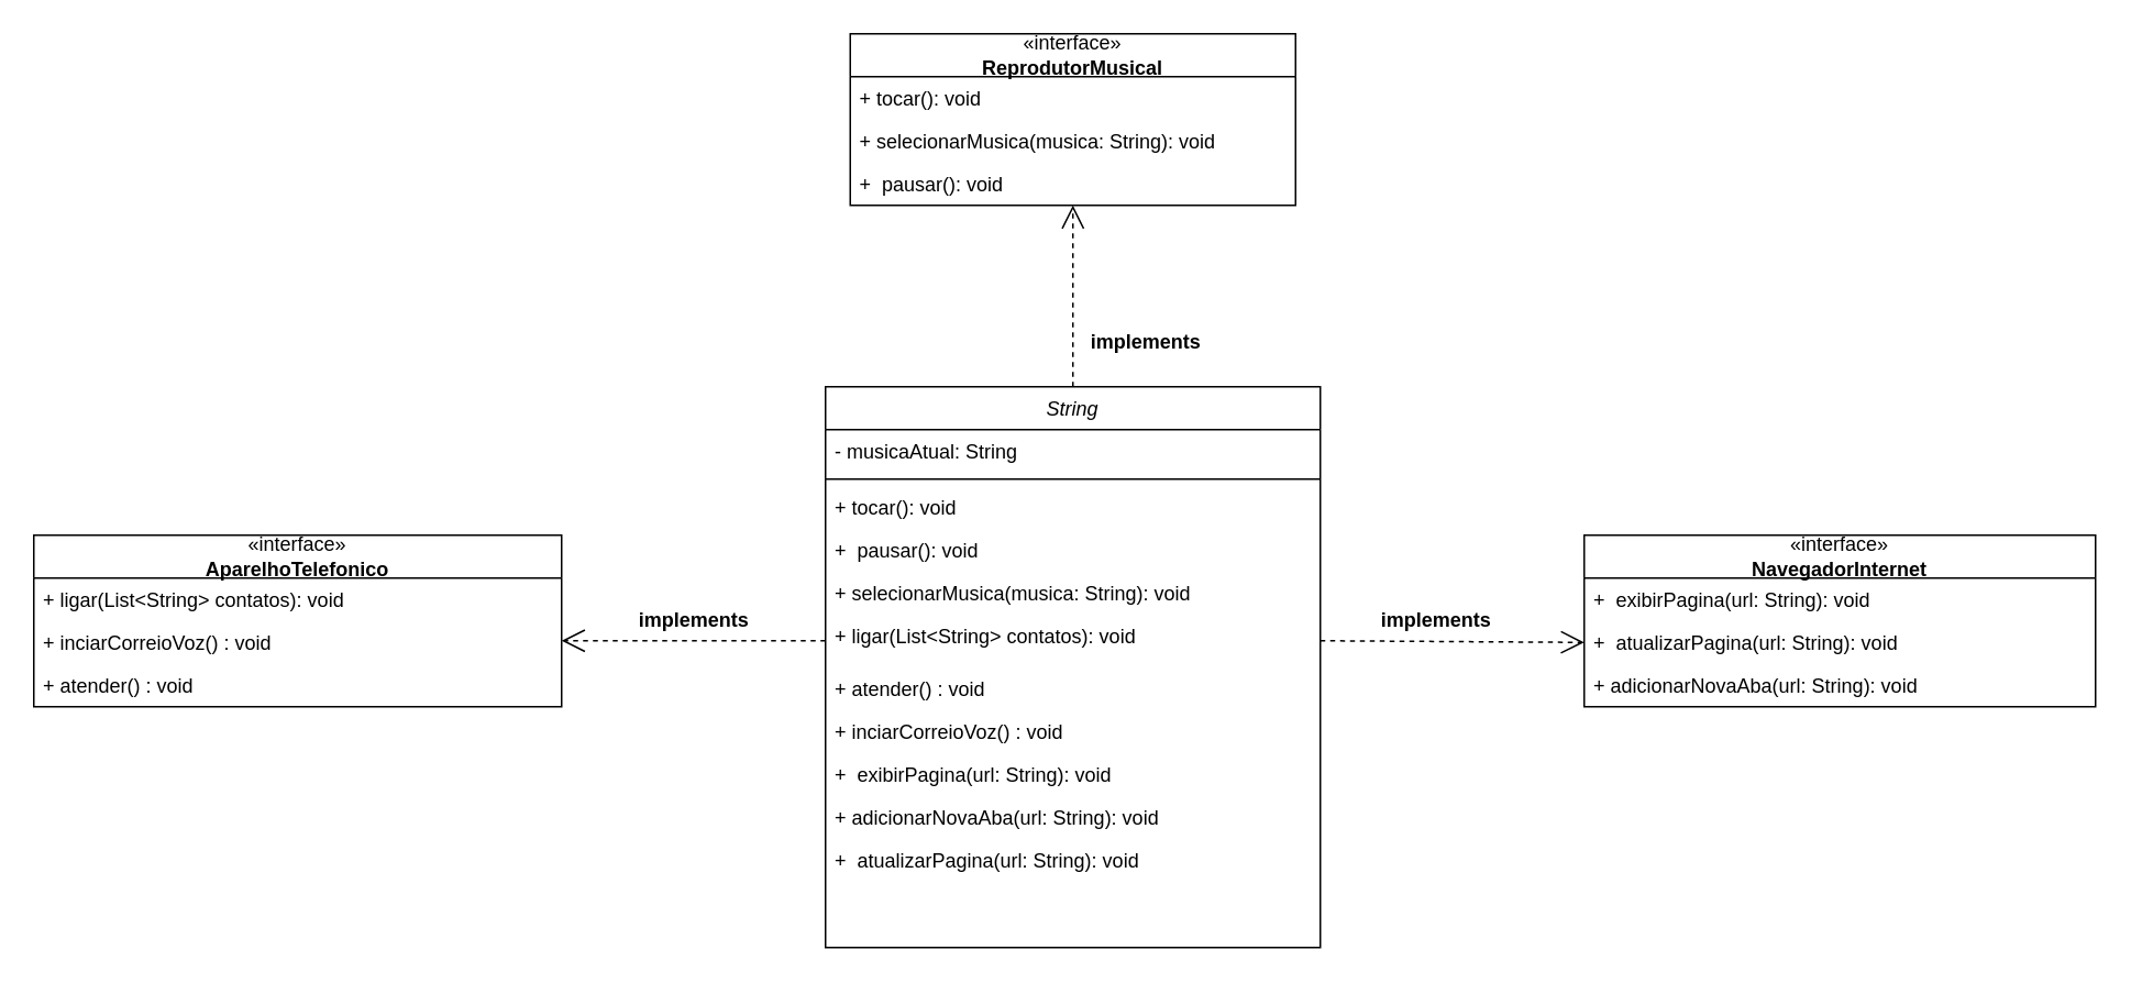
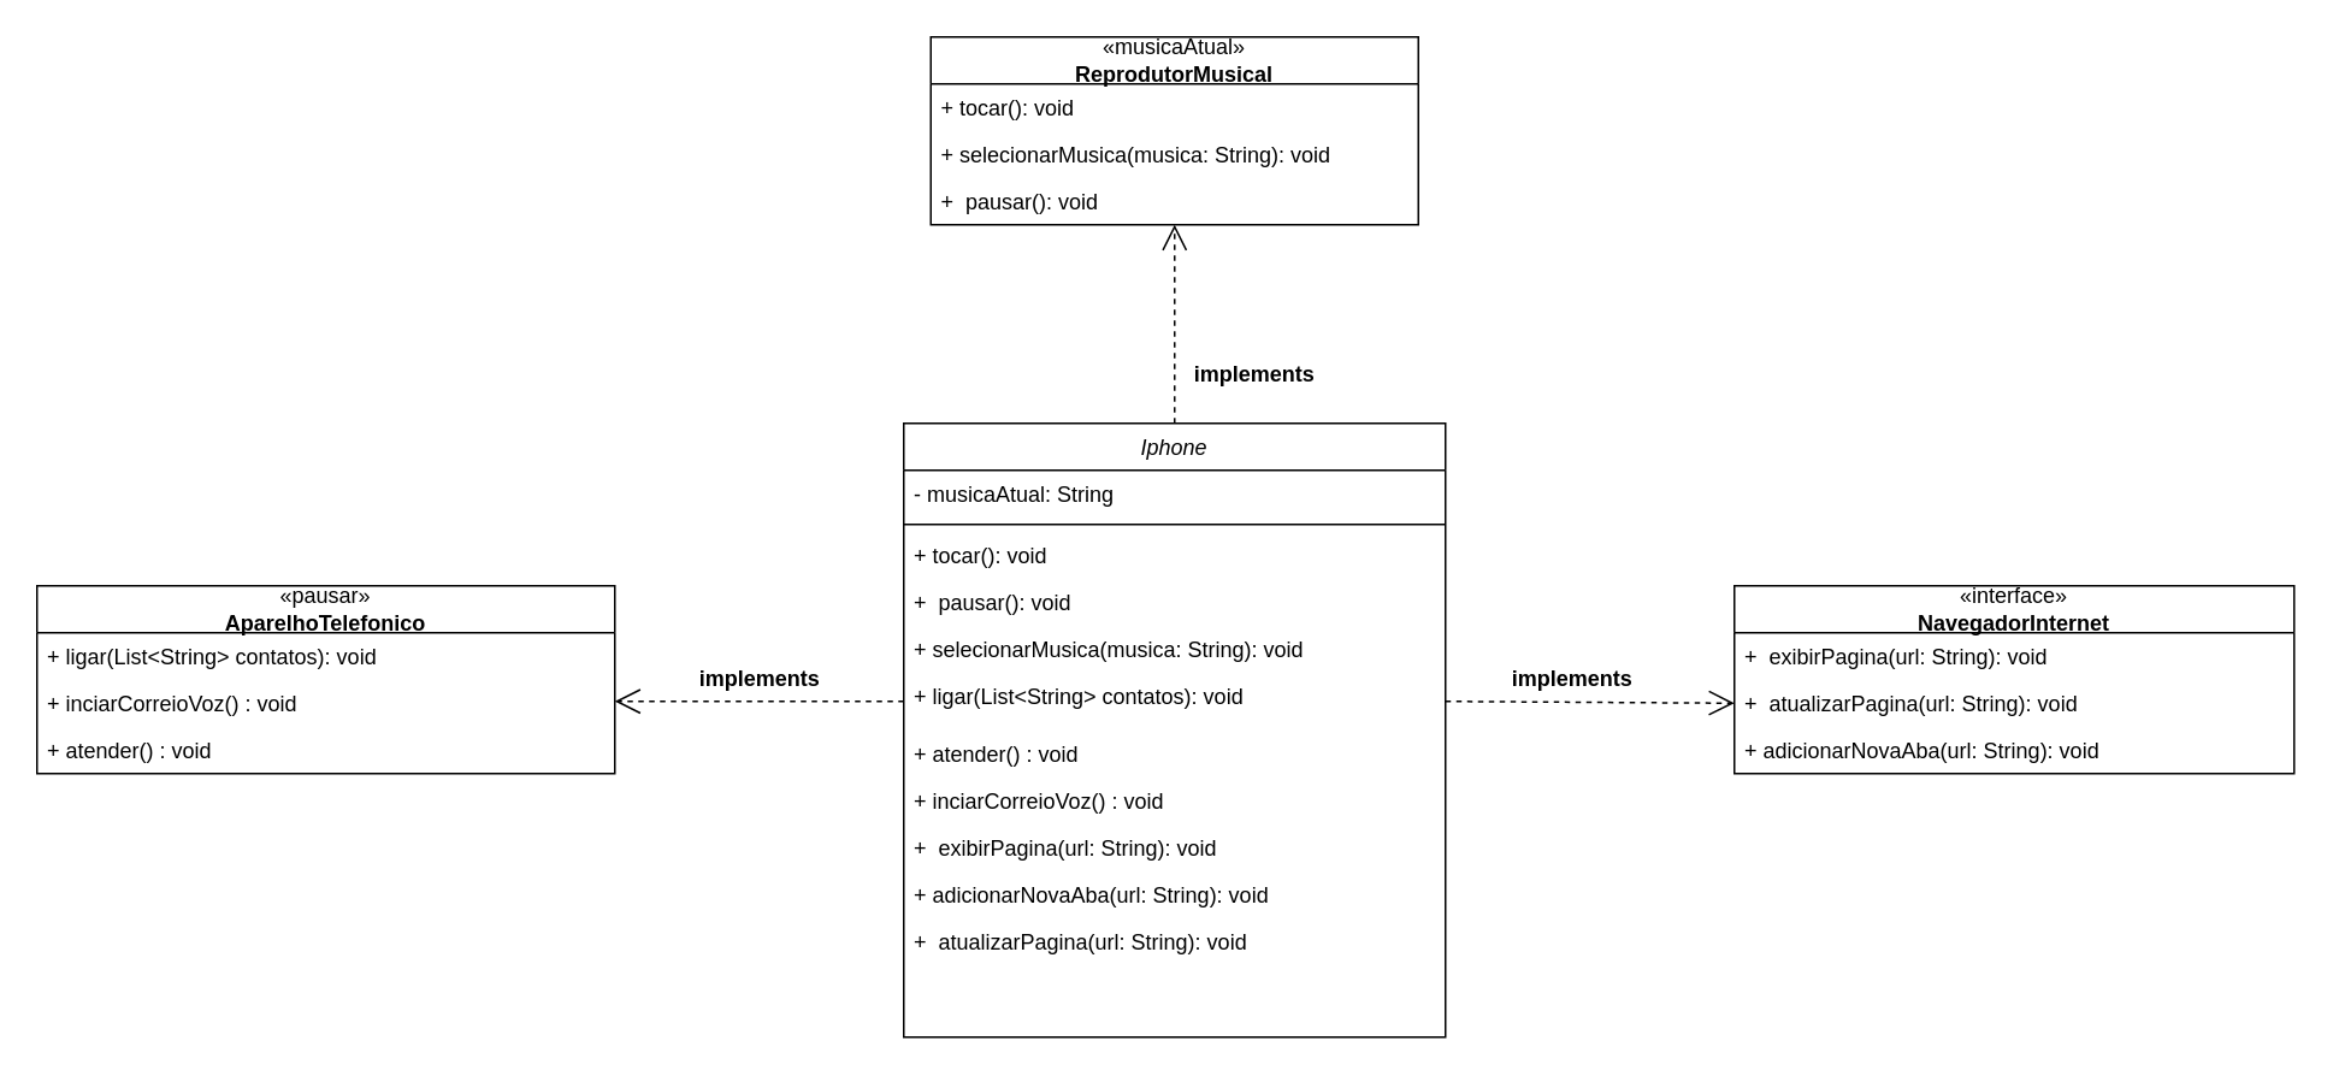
  <mxCell id="0" />
  <mxCell id="1" parent="0" />
- <mxCell id="2" value="String" style="swimlane;fontStyle=2;align=center;verticalAlign=top;childLayout=stackLayout;horizontal=1;startSize=26;horizontalStack=0;resizeParent=1;resizeLast=0;collapsible=1;marginBottom=0;rounded=0;shadow=0;strokeWidth=1;" vertex="1" parent="1"><mxGeometry x="500" y="234" width="300" height="340" as="geometry"><mxRectangle x="230" y="140" width="160" height="26" as="alternateBounds" /></mxGeometry></mxCell>
+ <mxCell id="2" value="Iphone" style="swimlane;fontStyle=2;align=center;verticalAlign=top;childLayout=stackLayout;horizontal=1;startSize=26;horizontalStack=0;resizeParent=1;resizeLast=0;collapsible=1;marginBottom=0;rounded=0;shadow=0;strokeWidth=1;" vertex="1" parent="1"><mxGeometry x="500" y="234" width="300" height="340" as="geometry"><mxRectangle x="230" y="140" width="160" height="26" as="alternateBounds" /></mxGeometry></mxCell>
  <mxCell id="3" value="- musicaAtual: String    " style="text;align=left;verticalAlign=top;spacingLeft=4;spacingRight=4;overflow=hidden;rotatable=0;points=[[0,0.5],[1,0.5]];portConstraint=eastwest;" vertex="1" parent="2"><mxGeometry y="26" width="300" height="26" as="geometry" /></mxCell>
  <mxCell id="4" value="" style="line;html=1;strokeWidth=1;align=left;verticalAlign=middle;spacingTop=-1;spacingLeft=3;spacingRight=3;rotatable=0;labelPosition=right;points=[];portConstraint=eastwest;" vertex="1" parent="2"><mxGeometry y="52" width="300" height="8" as="geometry" /></mxCell>
  <mxCell id="5" value="+ tocar(): void    " style="text;align=left;verticalAlign=top;spacingLeft=4;spacingRight=4;overflow=hidden;rotatable=0;points=[[0,0.5],[1,0.5]];portConstraint=eastwest;" vertex="1" parent="2"><mxGeometry y="60" width="300" height="26" as="geometry" /></mxCell>
  <mxCell id="6" value="+  pausar(): void    " style="text;align=left;verticalAlign=top;spacingLeft=4;spacingRight=4;overflow=hidden;rotatable=0;points=[[0,0.5],[1,0.5]];portConstraint=eastwest;" vertex="1" parent="2"><mxGeometry y="86" width="300" height="26" as="geometry" /></mxCell>
  <mxCell id="7" value="+ selecionarMusica(musica: String): void" style="text;align=left;verticalAlign=top;spacingLeft=4;spacingRight=4;overflow=hidden;rotatable=0;points=[[0,0.5],[1,0.5]];portConstraint=eastwest;" vertex="1" parent="2"><mxGeometry y="112" width="300" height="26" as="geometry" /></mxCell>
  <mxCell id="8" value="+ ligar(List&lt;String&gt; contatos): void&#10;    " style="text;align=left;verticalAlign=top;spacingLeft=4;spacingRight=4;overflow=hidden;rotatable=0;points=[[0,0.5],[1,0.5]];portConstraint=eastwest;" vertex="1" parent="2"><mxGeometry y="138" width="300" height="32" as="geometry" /></mxCell>
  <mxCell id="9" value="+ atender() : void&#10;   " style="text;align=left;verticalAlign=top;spacingLeft=4;spacingRight=4;overflow=hidden;rotatable=0;points=[[0,0.5],[1,0.5]];portConstraint=eastwest;" vertex="1" parent="2"><mxGeometry y="170" width="300" height="26" as="geometry" /></mxCell>
  <mxCell id="10" value="+ inciarCorreioVoz() : void&#10;  " style="text;align=left;verticalAlign=top;spacingLeft=4;spacingRight=4;overflow=hidden;rotatable=0;points=[[0,0.5],[1,0.5]];portConstraint=eastwest;" vertex="1" parent="2"><mxGeometry y="196" width="300" height="26" as="geometry" /></mxCell>
  <mxCell id="11" value="+  exibirPagina(url: String): void&#10;    " style="text;align=left;verticalAlign=top;spacingLeft=4;spacingRight=4;overflow=hidden;rotatable=0;points=[[0,0.5],[1,0.5]];portConstraint=eastwest;" vertex="1" parent="2"><mxGeometry y="222" width="300" height="26" as="geometry" /></mxCell>
  <mxCell id="12" value="+ adicionarNovaAba(url: String): void&#10;    " style="text;align=left;verticalAlign=top;spacingLeft=4;spacingRight=4;overflow=hidden;rotatable=0;points=[[0,0.5],[1,0.5]];portConstraint=eastwest;" vertex="1" parent="2"><mxGeometry y="248" width="300" height="26" as="geometry" /></mxCell>
  <mxCell id="13" value="+  atualizarPagina(url: String): void&#10;    " style="text;align=left;verticalAlign=top;spacingLeft=4;spacingRight=4;overflow=hidden;rotatable=0;points=[[0,0.5],[1,0.5]];portConstraint=eastwest;" vertex="1" parent="2"><mxGeometry y="274" width="300" height="26" as="geometry" /></mxCell>
- <mxCell id="14" value="«interface»&lt;br style=&quot;border-color: var(--border-color);&quot;&gt;&lt;b&gt;ReprodutorMusical&lt;/b&gt;" style="swimlane;fontStyle=0;childLayout=stackLayout;horizontal=1;startSize=26;fillColor=none;horizontalStack=0;resizeParent=1;resizeParentMax=0;resizeLast=0;collapsible=1;marginBottom=0;whiteSpace=wrap;html=1;" vertex="1" parent="1"><mxGeometry x="515" y="20" width="270" height="104" as="geometry" /></mxCell>
+ <mxCell id="14" value="«musicaAtual»&lt;br style=&quot;border-color: var(--border-color);&quot;&gt;&lt;b&gt;ReprodutorMusical&lt;/b&gt;" style="swimlane;fontStyle=0;childLayout=stackLayout;horizontal=1;startSize=26;fillColor=none;horizontalStack=0;resizeParent=1;resizeParentMax=0;resizeLast=0;collapsible=1;marginBottom=0;whiteSpace=wrap;html=1;" vertex="1" parent="1"><mxGeometry x="515" y="20" width="270" height="104" as="geometry" /></mxCell>
  <mxCell id="15" value="+ tocar(): void    " style="text;align=left;verticalAlign=top;spacingLeft=4;spacingRight=4;overflow=hidden;rotatable=0;points=[[0,0.5],[1,0.5]];portConstraint=eastwest;" vertex="1" parent="14"><mxGeometry y="26" width="270" height="26" as="geometry" /></mxCell>
  <mxCell id="16" value="+ selecionarMusica(musica: String): void" style="text;align=left;verticalAlign=top;spacingLeft=4;spacingRight=4;overflow=hidden;rotatable=0;points=[[0,0.5],[1,0.5]];portConstraint=eastwest;" vertex="1" parent="14"><mxGeometry y="52" width="270" height="26" as="geometry" /></mxCell>
  <mxCell id="17" value="+  pausar(): void    " style="text;align=left;verticalAlign=top;spacingLeft=4;spacingRight=4;overflow=hidden;rotatable=0;points=[[0,0.5],[1,0.5]];portConstraint=eastwest;" vertex="1" parent="14"><mxGeometry y="78" width="270" height="26" as="geometry" /></mxCell>
- <mxCell id="18" value="«interface»&lt;br style=&quot;border-color: var(--border-color);&quot;&gt;&lt;b&gt;AparelhoTelefonico&lt;/b&gt;" style="swimlane;fontStyle=0;childLayout=stackLayout;horizontal=1;startSize=26;fillColor=none;horizontalStack=0;resizeParent=1;resizeParentMax=0;resizeLast=0;collapsible=1;marginBottom=0;whiteSpace=wrap;html=1;" vertex="1" parent="1"><mxGeometry x="20" y="324" width="320" height="104" as="geometry" /></mxCell>
+ <mxCell id="18" value="«pausar»&lt;br style=&quot;border-color: var(--border-color);&quot;&gt;&lt;b&gt;AparelhoTelefonico&lt;/b&gt;" style="swimlane;fontStyle=0;childLayout=stackLayout;horizontal=1;startSize=26;fillColor=none;horizontalStack=0;resizeParent=1;resizeParentMax=0;resizeLast=0;collapsible=1;marginBottom=0;whiteSpace=wrap;html=1;" vertex="1" parent="1"><mxGeometry x="20" y="324" width="320" height="104" as="geometry" /></mxCell>
  <mxCell id="19" value="+ ligar(List&lt;String&gt; contatos): void&#10;    " style="text;align=left;verticalAlign=top;spacingLeft=4;spacingRight=4;overflow=hidden;rotatable=0;points=[[0,0.5],[1,0.5]];portConstraint=eastwest;" vertex="1" parent="18"><mxGeometry y="26" width="320" height="26" as="geometry" /></mxCell>
  <mxCell id="20" value="+ inciarCorreioVoz() : void&#10;  " style="text;align=left;verticalAlign=top;spacingLeft=4;spacingRight=4;overflow=hidden;rotatable=0;points=[[0,0.5],[1,0.5]];portConstraint=eastwest;" vertex="1" parent="18"><mxGeometry y="52" width="320" height="26" as="geometry" /></mxCell>
  <mxCell id="21" value="+ atender() : void&#10;   " style="text;align=left;verticalAlign=top;spacingLeft=4;spacingRight=4;overflow=hidden;rotatable=0;points=[[0,0.5],[1,0.5]];portConstraint=eastwest;" vertex="1" parent="18"><mxGeometry y="78" width="320" height="26" as="geometry" /></mxCell>
  <mxCell id="22" value="«interface»&lt;br&gt;&lt;b&gt;NavegadorInternet&lt;/b&gt;" style="swimlane;fontStyle=0;childLayout=stackLayout;horizontal=1;startSize=26;fillColor=none;horizontalStack=0;resizeParent=1;resizeParentMax=0;resizeLast=0;collapsible=1;marginBottom=0;whiteSpace=wrap;html=1;" vertex="1" parent="1"><mxGeometry x="960" y="324" width="310" height="104" as="geometry" /></mxCell>
  <mxCell id="23" value="+  exibirPagina(url: String): void&#10;    " style="text;align=left;verticalAlign=top;spacingLeft=4;spacingRight=4;overflow=hidden;rotatable=0;points=[[0,0.5],[1,0.5]];portConstraint=eastwest;" vertex="1" parent="22"><mxGeometry y="26" width="310" height="26" as="geometry" /></mxCell>
  <mxCell id="24" value="+  atualizarPagina(url: String): void&#10;    " style="text;align=left;verticalAlign=top;spacingLeft=4;spacingRight=4;overflow=hidden;rotatable=0;points=[[0,0.5],[1,0.5]];portConstraint=eastwest;" vertex="1" parent="22"><mxGeometry y="52" width="310" height="26" as="geometry" /></mxCell>
  <mxCell id="25" value="+ adicionarNovaAba(url: String): void&#10;    " style="text;align=left;verticalAlign=top;spacingLeft=4;spacingRight=4;overflow=hidden;rotatable=0;points=[[0,0.5],[1,0.5]];portConstraint=eastwest;" vertex="1" parent="22"><mxGeometry y="78" width="310" height="26" as="geometry" /></mxCell>
  <mxCell id="26" value="" style="endArrow=open;endSize=12;dashed=1;html=1;rounded=0;exitX=0.5;exitY=0;exitDx=0;exitDy=0;" edge="1" parent="1" source="2" target="17"><mxGeometry x="0.2" y="-95" width="160" relative="1" as="geometry"><mxPoint x="730" y="174" as="sourcePoint" /><mxPoint x="615" as="targetPoint" y="124" /><mxPoint as="offset" /></mxGeometry></mxCell>
  <mxCell id="27" value="" style="endArrow=open;endSize=12;dashed=1;html=1;rounded=0;exitX=0;exitY=0.5;exitDx=0;exitDy=0;" edge="1" parent="1" source="8"><mxGeometry x="-0.049" y="-70" width="160" relative="1" as="geometry"><mxPoint x="720" y="438" as="sourcePoint" /><mxPoint x="340" y="388" as="targetPoint" /><mxPoint as="offset" /></mxGeometry></mxCell>
  <mxCell id="28" value="" style="endArrow=open;endSize=12;dashed=1;html=1;rounded=0;exitX=1;exitY=0.5;exitDx=0;exitDy=0;entryX=0;entryY=0.5;entryDx=0;entryDy=0;" edge="1" parent="1" source="8" target="24"><mxGeometry x="-0.058" y="50" width="160" relative="1" as="geometry"><mxPoint x="750" y="395" as="sourcePoint" /><mxPoint x="950" y="389" as="targetPoint" /><mxPoint as="offset" /></mxGeometry></mxCell>
  <mxCell id="29" value="implements" style="text;align=center;fontStyle=1;verticalAlign=middle;spacingLeft=3;spacingRight=3;strokeColor=none;rotatable=0;points=[[0,0.5],[1,0.5]];portConstraint=eastwest;html=1;" vertex="1" parent="1"><mxGeometry x="654" y="194" width="80" height="26" as="geometry" /></mxCell>
  <mxCell id="30" value="implements" style="text;align=center;fontStyle=1;verticalAlign=middle;spacingLeft=3;spacingRight=3;strokeColor=none;rotatable=0;points=[[0,0.5],[1,0.5]];portConstraint=eastwest;html=1;" vertex="1" parent="1"><mxGeometry x="830" y="363" width="80" height="26" as="geometry" /></mxCell>
  <mxCell id="31" value="implements" style="text;align=center;fontStyle=1;verticalAlign=middle;spacingLeft=3;spacingRight=3;strokeColor=none;rotatable=0;points=[[0,0.5],[1,0.5]];portConstraint=eastwest;html=1;" vertex="1" parent="1"><mxGeometry x="380" y="363" width="80" height="26" as="geometry" /></mxCell>
